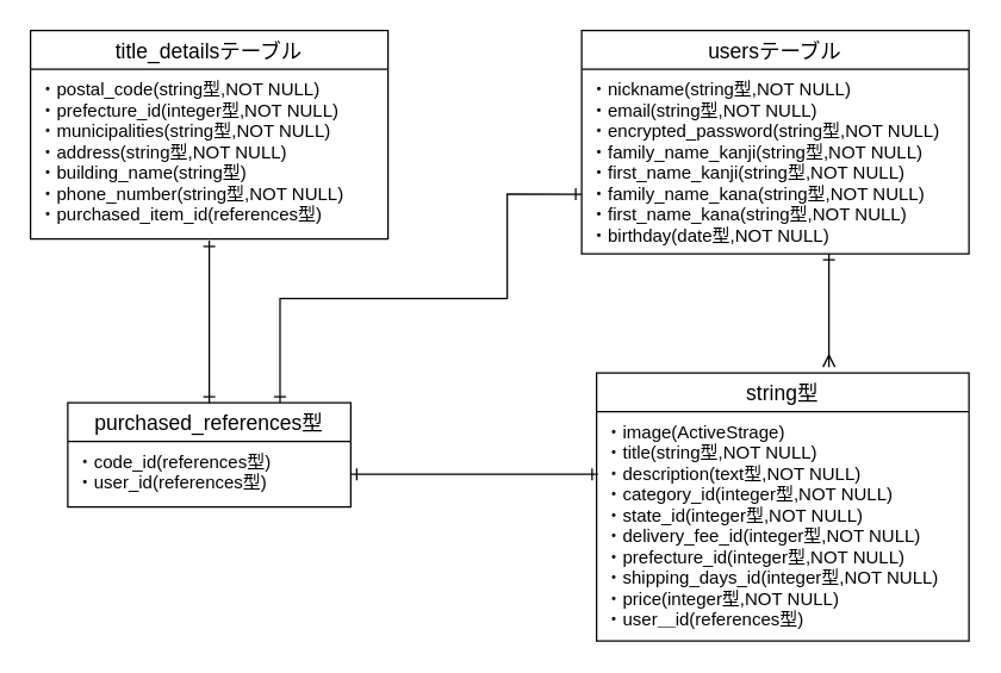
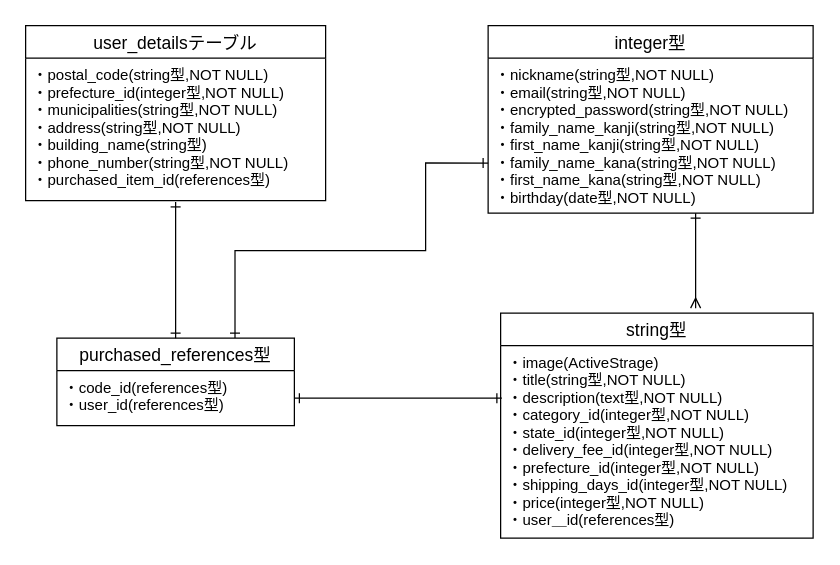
  <mxCell id="0" />
  <mxCell id="1" parent="0" />
- <mxCell id="2" value="usersテーブル" style="swimlane;fontStyle=0;childLayout=stackLayout;horizontal=1;startSize=26;horizontalStack=0;resizeParent=1;resizeParentMax=0;resizeLast=0;collapsible=1;marginBottom=0;align=center;fontSize=14;" parent="1" vertex="1"><mxGeometry x="390" y="20" width="260" height="150" as="geometry" /></mxCell>
+ <mxCell id="2" value="integer型" style="swimlane;fontStyle=0;childLayout=stackLayout;horizontal=1;startSize=26;horizontalStack=0;resizeParent=1;resizeParentMax=0;resizeLast=0;collapsible=1;marginBottom=0;align=center;fontSize=14;" parent="1" vertex="1"><mxGeometry x="390" y="20" width="260" height="150" as="geometry" /></mxCell>
  <mxCell id="3" value="・nickname(string型,NOT NULL)&#10;・email(string型,NOT NULL)&#10;・encrypted_password(string型,NOT NULL)&#10;・family_name_kanji(string型,NOT NULL)&#10;・first_name_kanji(string型,NOT NULL)&#10;・family_name_kana(string型,NOT NULL)&#10;・first_name_kana(string型,NOT NULL)&#10;・birthday(date型,NOT NULL)" style="text;strokeColor=none;fillColor=none;spacingLeft=4;spacingRight=4;overflow=hidden;rotatable=0;points=[[0,0.5],[1,0.5]];portConstraint=eastwest;fontSize=12;" parent="2" vertex="1"><mxGeometry y="26" width="260" height="124" as="geometry" /></mxCell>
- <mxCell id="4" value="title_detailsテーブル" style="swimlane;fontStyle=0;childLayout=stackLayout;horizontal=1;startSize=26;horizontalStack=0;resizeParent=1;resizeParentMax=0;resizeLast=0;collapsible=1;marginBottom=0;align=center;fontSize=14;" parent="1" vertex="1"><mxGeometry x="20" y="20" width="240" height="140" as="geometry" /></mxCell>
+ <mxCell id="4" value="user_detailsテーブル" style="swimlane;fontStyle=0;childLayout=stackLayout;horizontal=1;startSize=26;horizontalStack=0;resizeParent=1;resizeParentMax=0;resizeLast=0;collapsible=1;marginBottom=0;align=center;fontSize=14;" parent="1" vertex="1"><mxGeometry x="20" y="20" width="240" height="140" as="geometry" /></mxCell>
  <mxCell id="5" value="・postal_code(string型,NOT NULL)&#10;・prefecture_id(integer型,NOT NULL)&#10;・municipalities(string型,NOT NULL)&#10;・address(string型,NOT NULL)&#10;・building_name(string型)&#10;・phone_number(string型,NOT NULL)&#10;・purchased_item_id(references型)" style="text;strokeColor=none;fillColor=none;spacingLeft=4;spacingRight=4;overflow=hidden;rotatable=0;points=[[0,0.5],[1,0.5]];portConstraint=eastwest;fontSize=12;" parent="4" vertex="1"><mxGeometry y="26" width="240" height="114" as="geometry" /></mxCell>
  <mxCell id="6" value="string型" style="swimlane;fontStyle=0;childLayout=stackLayout;horizontal=1;startSize=26;horizontalStack=0;resizeParent=1;resizeParentMax=0;resizeLast=0;collapsible=1;marginBottom=0;align=center;fontSize=14;" parent="1" vertex="1"><mxGeometry x="400" y="250" width="250" height="180" as="geometry" /></mxCell>
  <mxCell id="7" value="・image(ActiveStrage)&#10;・title(string型,NOT NULL)&#10;・description(text型,NOT NULL)&#10;・category_id(integer型,NOT NULL)&#10;・state_id(integer型,NOT NULL)&#10;・delivery_fee_id(integer型,NOT NULL)&#10;・prefecture_id(integer型,NOT NULL)&#10;・shipping_days_id(integer型,NOT NULL)&#10;・price(integer型,NOT NULL)&#10;・user＿id(references型)" style="text;strokeColor=none;fillColor=none;spacingLeft=4;spacingRight=4;overflow=hidden;rotatable=0;points=[[0,0.5],[1,0.5]];portConstraint=eastwest;fontSize=12;" parent="6" vertex="1"><mxGeometry y="26" width="250" height="154" as="geometry" /></mxCell>
  <mxCell id="8" style="edgeStyle=orthogonalEdgeStyle;rounded=0;orthogonalLoop=1;jettySize=auto;html=1;exitX=0.75;exitY=0;exitDx=0;exitDy=0;entryX=0;entryY=0.677;entryDx=0;entryDy=0;entryPerimeter=0;startArrow=ERone;startFill=0;endArrow=ERone;endFill=0;" edge="1" parent="1" source="9" target="3"><mxGeometry relative="1" as="geometry"><Array as="points"><mxPoint x="188" y="200" /><mxPoint x="340" y="200" /><mxPoint x="340" y="130" /></Array></mxGeometry></mxCell>
  <mxCell id="9" value="purchased_references型" style="swimlane;fontStyle=0;childLayout=stackLayout;horizontal=1;startSize=26;horizontalStack=0;resizeParent=1;resizeParentMax=0;resizeLast=0;collapsible=1;marginBottom=0;align=center;fontSize=14;" parent="1" vertex="1"><mxGeometry x="45" y="270" width="190" height="70" as="geometry" /></mxCell>
  <mxCell id="10" value="・code_id(references型)&#10;・user_id(references型)" style="text;strokeColor=none;fillColor=none;spacingLeft=4;spacingRight=4;overflow=hidden;rotatable=0;points=[[0,0.5],[1,0.5]];portConstraint=eastwest;fontSize=12;" parent="9" vertex="1"><mxGeometry y="26" width="190" height="44" as="geometry" /></mxCell>
  <mxCell id="11" value="" style="endArrow=ERone;html=1;rounded=0;exitX=0.5;exitY=1.009;exitDx=0;exitDy=0;exitPerimeter=0;entryX=0.5;entryY=0;entryDx=0;entryDy=0;startArrow=ERone;startFill=0;endFill=0;" edge="1" parent="1" source="5" target="9"><mxGeometry relative="1" as="geometry"><mxPoint x="260" y="330" as="sourcePoint" /><mxPoint x="420" y="330" as="targetPoint" /></mxGeometry></mxCell>
  <mxCell id="12" value="" style="endArrow=ERmany;html=1;rounded=0;startArrow=ERone;startFill=0;endFill=0;" edge="1" parent="1"><mxGeometry relative="1" as="geometry"><mxPoint x="556" y="170" as="sourcePoint" /><mxPoint x="556" y="246" as="targetPoint" /></mxGeometry></mxCell>
  <mxCell id="13" style="edgeStyle=orthogonalEdgeStyle;rounded=0;orthogonalLoop=1;jettySize=auto;html=1;exitX=1;exitY=0.5;exitDx=0;exitDy=0;entryX=0.004;entryY=0.273;entryDx=0;entryDy=0;entryPerimeter=0;startArrow=ERone;startFill=0;endArrow=ERone;endFill=0;" edge="1" parent="1" source="10" target="7"><mxGeometry relative="1" as="geometry" /></mxCell>
